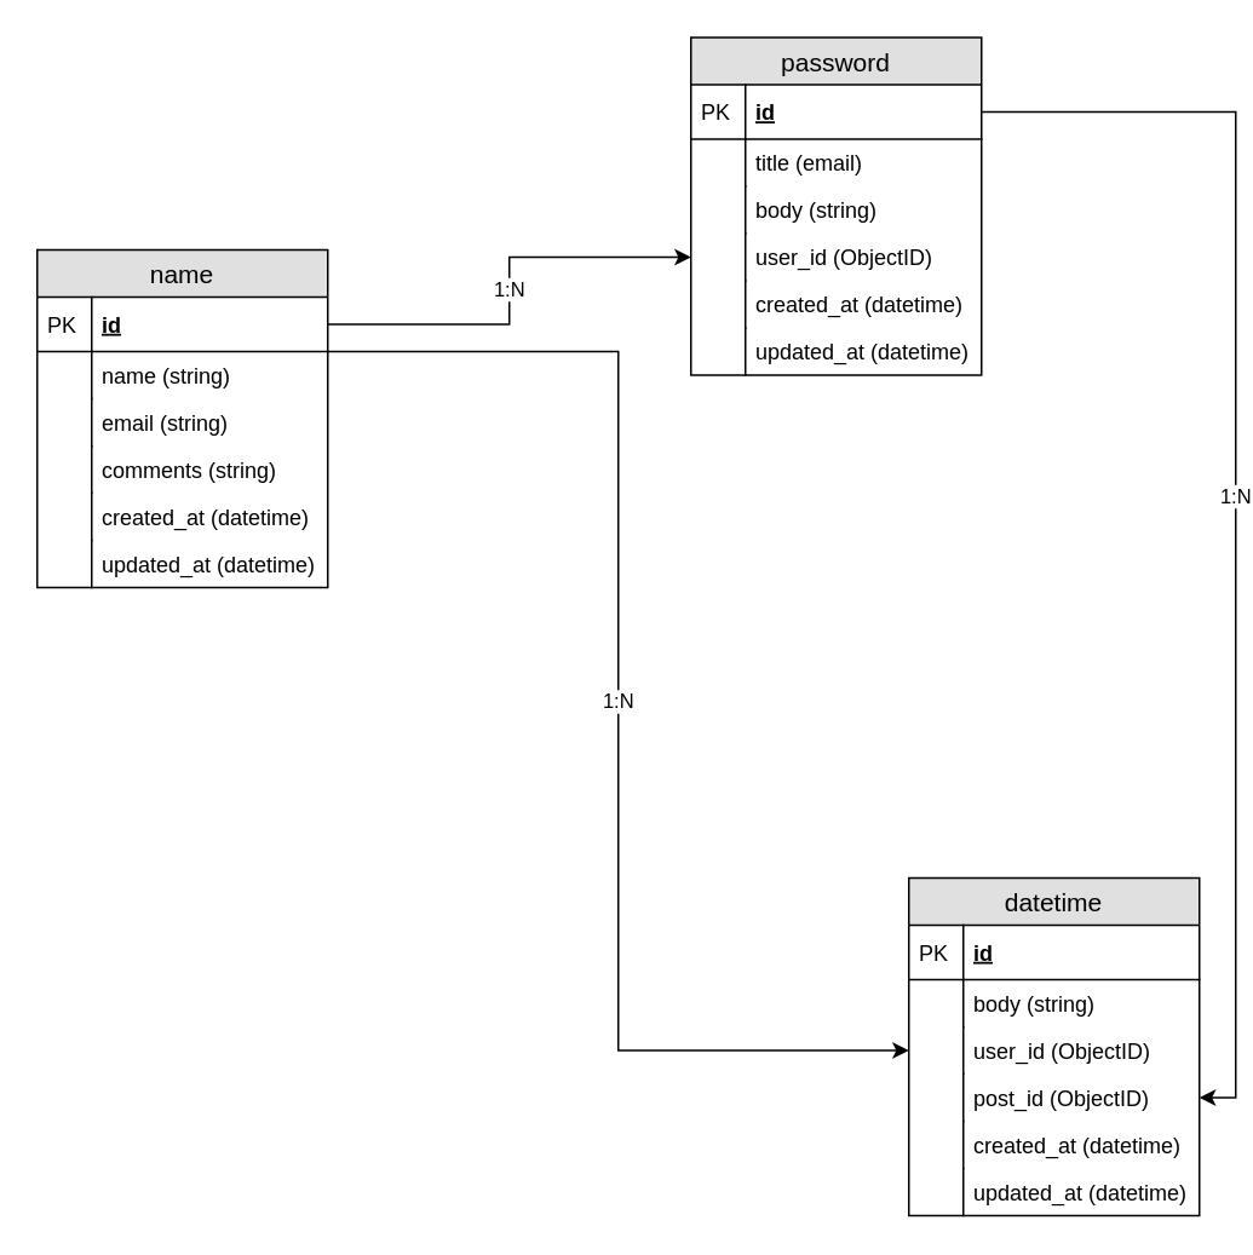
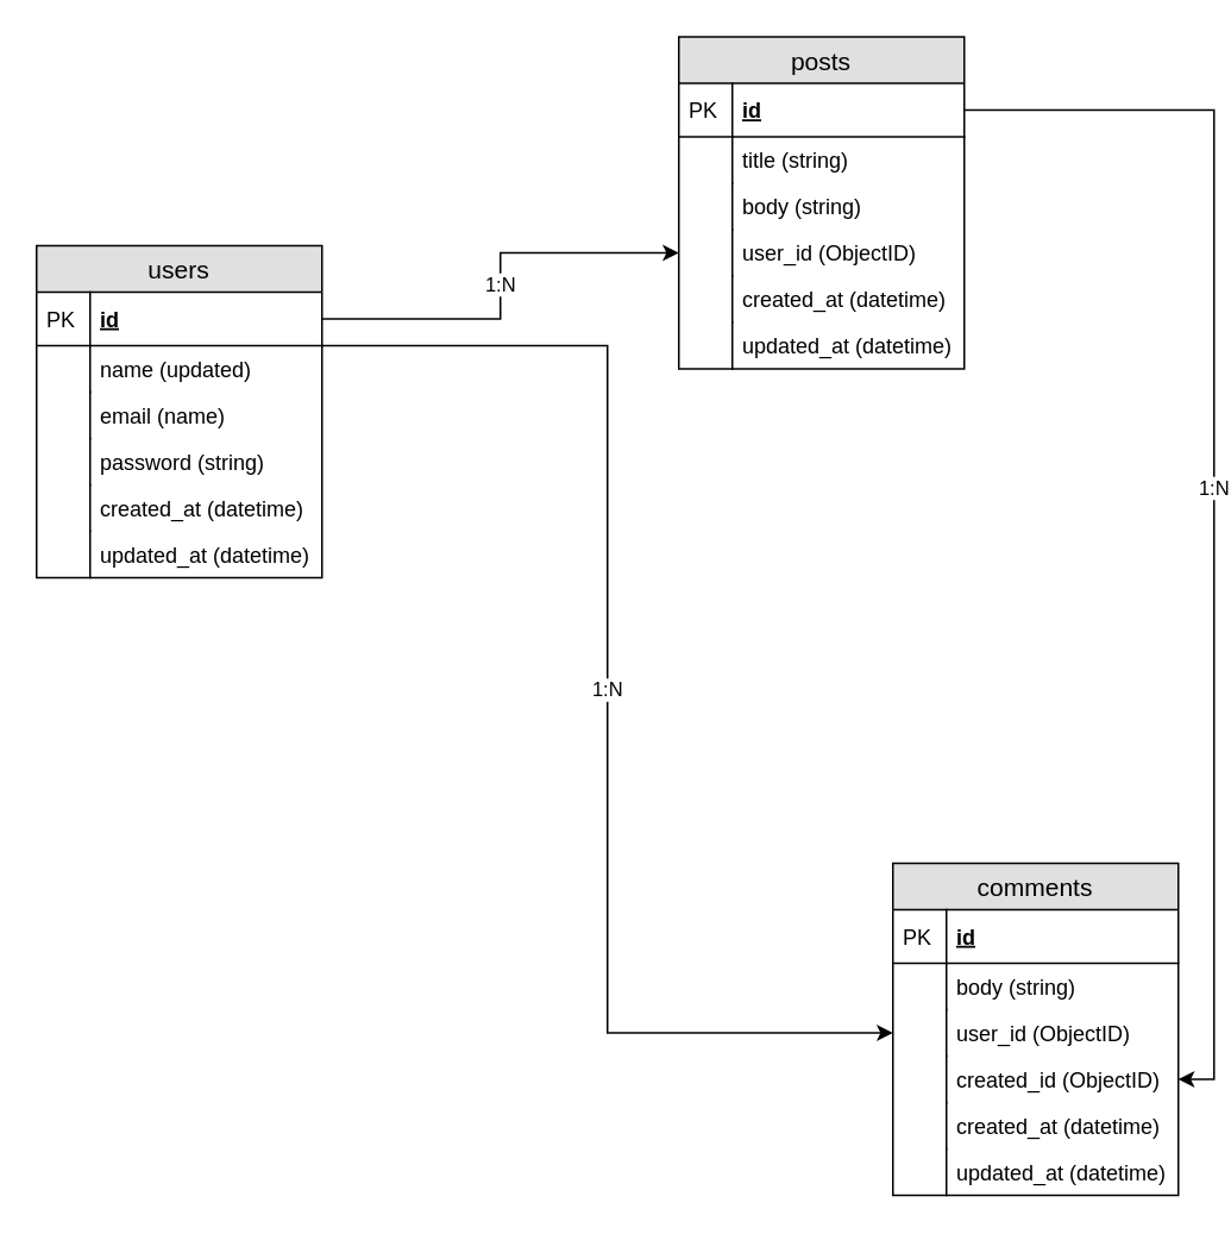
  <mxCell id="0" />
  <mxCell id="1" parent="0" />
- <mxCell id="2" value="name" style="swimlane;fontStyle=0;childLayout=stackLayout;horizontal=1;startSize=26;fillColor=#e0e0e0;horizontalStack=0;resizeParent=1;resizeParentMax=0;resizeLast=0;collapsible=1;marginBottom=0;swimlaneFillColor=#ffffff;align=center;fontSize=14;" parent="1" vertex="1"><mxGeometry x="20" y="137" width="160" height="186" as="geometry" /></mxCell>
+ <mxCell id="2" value="users" style="swimlane;fontStyle=0;childLayout=stackLayout;horizontal=1;startSize=26;fillColor=#e0e0e0;horizontalStack=0;resizeParent=1;resizeParentMax=0;resizeLast=0;collapsible=1;marginBottom=0;swimlaneFillColor=#ffffff;align=center;fontSize=14;" parent="1" vertex="1"><mxGeometry x="20" y="137" width="160" height="186" as="geometry" /></mxCell>
  <mxCell id="3" value="id" style="shape=partialRectangle;top=0;left=0;right=0;bottom=1;align=left;verticalAlign=middle;fillColor=none;spacingLeft=34;spacingRight=4;overflow=hidden;rotatable=0;points=[[0,0.5],[1,0.5]];portConstraint=eastwest;dropTarget=0;fontStyle=5;fontSize=12;" parent="2" vertex="1"><mxGeometry y="26" width="160" height="30" as="geometry" /></mxCell>
  <mxCell id="4" value="PK" style="shape=partialRectangle;top=0;left=0;bottom=0;fillColor=none;align=left;verticalAlign=middle;spacingLeft=4;spacingRight=4;overflow=hidden;rotatable=0;points=[];portConstraint=eastwest;part=1;fontSize=12;" parent="3" vertex="1" connectable="0"><mxGeometry width="30" height="30" as="geometry" /></mxCell>
- <mxCell id="5" value="name (string)" style="shape=partialRectangle;top=0;left=0;right=0;bottom=0;align=left;verticalAlign=top;fillColor=none;spacingLeft=34;spacingRight=4;overflow=hidden;rotatable=0;points=[[0,0.5],[1,0.5]];portConstraint=eastwest;dropTarget=0;fontSize=12;" parent="2" vertex="1"><mxGeometry y="56" width="160" height="26" as="geometry" /></mxCell>
+ <mxCell id="5" value="name (updated)" style="shape=partialRectangle;top=0;left=0;right=0;bottom=0;align=left;verticalAlign=top;fillColor=none;spacingLeft=34;spacingRight=4;overflow=hidden;rotatable=0;points=[[0,0.5],[1,0.5]];portConstraint=eastwest;dropTarget=0;fontSize=12;" parent="2" vertex="1"><mxGeometry y="56" width="160" height="26" as="geometry" /></mxCell>
  <mxCell id="6" value="" style="shape=partialRectangle;top=0;left=0;bottom=0;fillColor=none;align=left;verticalAlign=top;spacingLeft=4;spacingRight=4;overflow=hidden;rotatable=0;points=[];portConstraint=eastwest;part=1;fontSize=12;" parent="5" vertex="1" connectable="0"><mxGeometry width="30" height="26" as="geometry" /></mxCell>
- <mxCell id="7" value="email (string)" style="shape=partialRectangle;top=0;left=0;right=0;bottom=0;align=left;verticalAlign=top;fillColor=none;spacingLeft=34;spacingRight=4;overflow=hidden;rotatable=0;points=[[0,0.5],[1,0.5]];portConstraint=eastwest;dropTarget=0;fontSize=12;" parent="2" vertex="1"><mxGeometry y="82" width="160" height="26" as="geometry" /></mxCell>
+ <mxCell id="7" value="email (name)" style="shape=partialRectangle;top=0;left=0;right=0;bottom=0;align=left;verticalAlign=top;fillColor=none;spacingLeft=34;spacingRight=4;overflow=hidden;rotatable=0;points=[[0,0.5],[1,0.5]];portConstraint=eastwest;dropTarget=0;fontSize=12;" parent="2" vertex="1"><mxGeometry y="82" width="160" height="26" as="geometry" /></mxCell>
  <mxCell id="8" value="" style="shape=partialRectangle;top=0;left=0;bottom=0;fillColor=none;align=left;verticalAlign=top;spacingLeft=4;spacingRight=4;overflow=hidden;rotatable=0;points=[];portConstraint=eastwest;part=1;fontSize=12;" parent="7" vertex="1" connectable="0"><mxGeometry width="30" height="26" as="geometry" /></mxCell>
- <mxCell id="9" value="comments (string)" style="shape=partialRectangle;top=0;left=0;right=0;bottom=0;align=left;verticalAlign=top;fillColor=none;spacingLeft=34;spacingRight=4;overflow=hidden;rotatable=0;points=[[0,0.5],[1,0.5]];portConstraint=eastwest;dropTarget=0;fontSize=12;" parent="2" vertex="1"><mxGeometry y="108" width="160" height="26" as="geometry" /></mxCell>
+ <mxCell id="9" value="password (string)" style="shape=partialRectangle;top=0;left=0;right=0;bottom=0;align=left;verticalAlign=top;fillColor=none;spacingLeft=34;spacingRight=4;overflow=hidden;rotatable=0;points=[[0,0.5],[1,0.5]];portConstraint=eastwest;dropTarget=0;fontSize=12;" parent="2" vertex="1"><mxGeometry y="108" width="160" height="26" as="geometry" /></mxCell>
  <mxCell id="10" value="" style="shape=partialRectangle;top=0;left=0;bottom=0;fillColor=none;align=left;verticalAlign=top;spacingLeft=4;spacingRight=4;overflow=hidden;rotatable=0;points=[];portConstraint=eastwest;part=1;fontSize=12;" parent="9" vertex="1" connectable="0"><mxGeometry width="30" height="26" as="geometry" /></mxCell>
  <mxCell id="11" value="created_at (datetime)" style="shape=partialRectangle;top=0;left=0;right=0;bottom=0;align=left;verticalAlign=top;fillColor=none;spacingLeft=34;spacingRight=4;overflow=hidden;rotatable=0;points=[[0,0.5],[1,0.5]];portConstraint=eastwest;dropTarget=0;fontSize=12;" parent="2" vertex="1"><mxGeometry y="134" width="160" height="26" as="geometry" /></mxCell>
  <mxCell id="12" value="" style="shape=partialRectangle;top=0;left=0;bottom=0;fillColor=none;align=left;verticalAlign=top;spacingLeft=4;spacingRight=4;overflow=hidden;rotatable=0;points=[];portConstraint=eastwest;part=1;fontSize=12;" parent="11" vertex="1" connectable="0"><mxGeometry width="30" height="26" as="geometry" /></mxCell>
  <mxCell id="13" value="updated_at (datetime)" style="shape=partialRectangle;top=0;left=0;right=0;bottom=0;align=left;verticalAlign=top;fillColor=none;spacingLeft=34;spacingRight=4;overflow=hidden;rotatable=0;points=[[0,0.5],[1,0.5]];portConstraint=eastwest;dropTarget=0;fontSize=12;" parent="2" vertex="1"><mxGeometry y="160" width="160" height="26" as="geometry" /></mxCell>
  <mxCell id="14" value="" style="shape=partialRectangle;top=0;left=0;bottom=0;fillColor=none;align=left;verticalAlign=top;spacingLeft=4;spacingRight=4;overflow=hidden;rotatable=0;points=[];portConstraint=eastwest;part=1;fontSize=12;" parent="13" vertex="1" connectable="0"><mxGeometry width="30" height="26" as="geometry" /></mxCell>
- <mxCell id="15" value="password" style="swimlane;fontStyle=0;childLayout=stackLayout;horizontal=1;startSize=26;fillColor=#e0e0e0;horizontalStack=0;resizeParent=1;resizeParentMax=0;resizeLast=0;collapsible=1;marginBottom=0;swimlaneFillColor=#ffffff;align=center;fontSize=14;" parent="1" vertex="1"><mxGeometry x="380" y="20" width="160" height="186" as="geometry" /></mxCell>
+ <mxCell id="15" value="posts" style="swimlane;fontStyle=0;childLayout=stackLayout;horizontal=1;startSize=26;fillColor=#e0e0e0;horizontalStack=0;resizeParent=1;resizeParentMax=0;resizeLast=0;collapsible=1;marginBottom=0;swimlaneFillColor=#ffffff;align=center;fontSize=14;" parent="1" vertex="1"><mxGeometry x="380" y="20" width="160" height="186" as="geometry" /></mxCell>
  <mxCell id="16" value="id" style="shape=partialRectangle;top=0;left=0;right=0;bottom=1;align=left;verticalAlign=middle;fillColor=none;spacingLeft=34;spacingRight=4;overflow=hidden;rotatable=0;points=[[0,0.5],[1,0.5]];portConstraint=eastwest;dropTarget=0;fontStyle=5;fontSize=12;" parent="15" vertex="1"><mxGeometry y="26" width="160" height="30" as="geometry" /></mxCell>
  <mxCell id="17" value="PK" style="shape=partialRectangle;top=0;left=0;bottom=0;fillColor=none;align=left;verticalAlign=middle;spacingLeft=4;spacingRight=4;overflow=hidden;rotatable=0;points=[];portConstraint=eastwest;part=1;fontSize=12;" parent="16" vertex="1" connectable="0"><mxGeometry width="30" height="30" as="geometry" /></mxCell>
- <mxCell id="18" value="title (email)" style="shape=partialRectangle;top=0;left=0;right=0;bottom=0;align=left;verticalAlign=top;fillColor=none;spacingLeft=34;spacingRight=4;overflow=hidden;rotatable=0;points=[[0,0.5],[1,0.5]];portConstraint=eastwest;dropTarget=0;fontSize=12;" parent="15" vertex="1"><mxGeometry y="56" width="160" height="26" as="geometry" /></mxCell>
+ <mxCell id="18" value="title (string)" style="shape=partialRectangle;top=0;left=0;right=0;bottom=0;align=left;verticalAlign=top;fillColor=none;spacingLeft=34;spacingRight=4;overflow=hidden;rotatable=0;points=[[0,0.5],[1,0.5]];portConstraint=eastwest;dropTarget=0;fontSize=12;" parent="15" vertex="1"><mxGeometry y="56" width="160" height="26" as="geometry" /></mxCell>
  <mxCell id="19" value="" style="shape=partialRectangle;top=0;left=0;bottom=0;fillColor=none;align=left;verticalAlign=top;spacingLeft=4;spacingRight=4;overflow=hidden;rotatable=0;points=[];portConstraint=eastwest;part=1;fontSize=12;" parent="18" vertex="1" connectable="0"><mxGeometry width="30" height="26" as="geometry" /></mxCell>
  <mxCell id="20" value="body (string)" style="shape=partialRectangle;top=0;left=0;right=0;bottom=0;align=left;verticalAlign=top;fillColor=none;spacingLeft=34;spacingRight=4;overflow=hidden;rotatable=0;points=[[0,0.5],[1,0.5]];portConstraint=eastwest;dropTarget=0;fontSize=12;" parent="15" vertex="1"><mxGeometry y="82" width="160" height="26" as="geometry" /></mxCell>
  <mxCell id="21" value="" style="shape=partialRectangle;top=0;left=0;bottom=0;fillColor=none;align=left;verticalAlign=top;spacingLeft=4;spacingRight=4;overflow=hidden;rotatable=0;points=[];portConstraint=eastwest;part=1;fontSize=12;" parent="20" vertex="1" connectable="0"><mxGeometry width="30" height="26" as="geometry" /></mxCell>
  <mxCell id="22" value="user_id (ObjectID)" style="shape=partialRectangle;top=0;left=0;right=0;bottom=0;align=left;verticalAlign=top;fillColor=none;spacingLeft=34;spacingRight=4;overflow=hidden;rotatable=0;points=[[0,0.5],[1,0.5]];portConstraint=eastwest;dropTarget=0;fontSize=12;" parent="15" vertex="1"><mxGeometry y="108" width="160" height="26" as="geometry" /></mxCell>
  <mxCell id="23" value="" style="shape=partialRectangle;top=0;left=0;bottom=0;fillColor=none;align=left;verticalAlign=top;spacingLeft=4;spacingRight=4;overflow=hidden;rotatable=0;points=[];portConstraint=eastwest;part=1;fontSize=12;" parent="22" vertex="1" connectable="0"><mxGeometry width="30" height="26" as="geometry" /></mxCell>
  <mxCell id="24" value="created_at (datetime)" style="shape=partialRectangle;top=0;left=0;right=0;bottom=0;align=left;verticalAlign=top;fillColor=none;spacingLeft=34;spacingRight=4;overflow=hidden;rotatable=0;points=[[0,0.5],[1,0.5]];portConstraint=eastwest;dropTarget=0;fontSize=12;" parent="15" vertex="1"><mxGeometry y="134" width="160" height="26" as="geometry" /></mxCell>
  <mxCell id="25" value="" style="shape=partialRectangle;top=0;left=0;bottom=0;fillColor=none;align=left;verticalAlign=top;spacingLeft=4;spacingRight=4;overflow=hidden;rotatable=0;points=[];portConstraint=eastwest;part=1;fontSize=12;" parent="24" vertex="1" connectable="0"><mxGeometry width="30" height="26" as="geometry" /></mxCell>
  <mxCell id="26" value="updated_at (datetime)" style="shape=partialRectangle;top=0;left=0;right=0;bottom=0;align=left;verticalAlign=top;fillColor=none;spacingLeft=34;spacingRight=4;overflow=hidden;rotatable=0;points=[[0,0.5],[1,0.5]];portConstraint=eastwest;dropTarget=0;fontSize=12;" parent="15" vertex="1"><mxGeometry y="160" width="160" height="26" as="geometry" /></mxCell>
  <mxCell id="27" value="" style="shape=partialRectangle;top=0;left=0;bottom=0;fillColor=none;align=left;verticalAlign=top;spacingLeft=4;spacingRight=4;overflow=hidden;rotatable=0;points=[];portConstraint=eastwest;part=1;fontSize=12;" parent="26" vertex="1" connectable="0"><mxGeometry width="30" height="26" as="geometry" /></mxCell>
- <mxCell id="28" value="datetime" style="swimlane;fontStyle=0;childLayout=stackLayout;horizontal=1;startSize=26;fillColor=#e0e0e0;horizontalStack=0;resizeParent=1;resizeParentMax=0;resizeLast=0;collapsible=1;marginBottom=0;swimlaneFillColor=#ffffff;align=center;fontSize=14;" parent="1" vertex="1"><mxGeometry x="500" y="483" width="160" height="186" as="geometry" /></mxCell>
+ <mxCell id="28" value="comments" style="swimlane;fontStyle=0;childLayout=stackLayout;horizontal=1;startSize=26;fillColor=#e0e0e0;horizontalStack=0;resizeParent=1;resizeParentMax=0;resizeLast=0;collapsible=1;marginBottom=0;swimlaneFillColor=#ffffff;align=center;fontSize=14;" parent="1" vertex="1"><mxGeometry x="500" y="483" width="160" height="186" as="geometry" /></mxCell>
  <mxCell id="29" value="id" style="shape=partialRectangle;top=0;left=0;right=0;bottom=1;align=left;verticalAlign=middle;fillColor=none;spacingLeft=34;spacingRight=4;overflow=hidden;rotatable=0;points=[[0,0.5],[1,0.5]];portConstraint=eastwest;dropTarget=0;fontStyle=5;fontSize=12;" parent="28" vertex="1"><mxGeometry y="26" width="160" height="30" as="geometry" /></mxCell>
  <mxCell id="30" value="PK" style="shape=partialRectangle;top=0;left=0;bottom=0;fillColor=none;align=left;verticalAlign=middle;spacingLeft=4;spacingRight=4;overflow=hidden;rotatable=0;points=[];portConstraint=eastwest;part=1;fontSize=12;" parent="29" vertex="1" connectable="0"><mxGeometry width="30" height="30" as="geometry" /></mxCell>
  <mxCell id="31" value="body (string)" style="shape=partialRectangle;top=0;left=0;right=0;bottom=0;align=left;verticalAlign=top;fillColor=none;spacingLeft=34;spacingRight=4;overflow=hidden;rotatable=0;points=[[0,0.5],[1,0.5]];portConstraint=eastwest;dropTarget=0;fontSize=12;" parent="28" vertex="1"><mxGeometry y="56" width="160" height="26" as="geometry" /></mxCell>
  <mxCell id="32" value="" style="shape=partialRectangle;top=0;left=0;bottom=0;fillColor=none;align=left;verticalAlign=top;spacingLeft=4;spacingRight=4;overflow=hidden;rotatable=0;points=[];portConstraint=eastwest;part=1;fontSize=12;" parent="31" vertex="1" connectable="0"><mxGeometry width="30" height="26" as="geometry" /></mxCell>
  <mxCell id="33" value="user_id (ObjectID)" style="shape=partialRectangle;top=0;left=0;right=0;bottom=0;align=left;verticalAlign=top;fillColor=none;spacingLeft=34;spacingRight=4;overflow=hidden;rotatable=0;points=[[0,0.5],[1,0.5]];portConstraint=eastwest;dropTarget=0;fontSize=12;" parent="28" vertex="1"><mxGeometry y="82" width="160" height="26" as="geometry" /></mxCell>
  <mxCell id="34" value="" style="shape=partialRectangle;top=0;left=0;bottom=0;fillColor=none;align=left;verticalAlign=top;spacingLeft=4;spacingRight=4;overflow=hidden;rotatable=0;points=[];portConstraint=eastwest;part=1;fontSize=12;" parent="33" vertex="1" connectable="0"><mxGeometry width="30" height="26" as="geometry" /></mxCell>
- <mxCell id="35" value="post_id (ObjectID)" style="shape=partialRectangle;top=0;left=0;right=0;bottom=0;align=left;verticalAlign=top;fillColor=none;spacingLeft=34;spacingRight=4;overflow=hidden;rotatable=0;points=[[0,0.5],[1,0.5]];portConstraint=eastwest;dropTarget=0;fontSize=12;" parent="28" vertex="1"><mxGeometry y="108" width="160" height="26" as="geometry" /></mxCell>
+ <mxCell id="35" value="created_id (ObjectID)" style="shape=partialRectangle;top=0;left=0;right=0;bottom=0;align=left;verticalAlign=top;fillColor=none;spacingLeft=34;spacingRight=4;overflow=hidden;rotatable=0;points=[[0,0.5],[1,0.5]];portConstraint=eastwest;dropTarget=0;fontSize=12;" parent="28" vertex="1"><mxGeometry y="108" width="160" height="26" as="geometry" /></mxCell>
  <mxCell id="36" value="" style="shape=partialRectangle;top=0;left=0;bottom=0;fillColor=none;align=left;verticalAlign=top;spacingLeft=4;spacingRight=4;overflow=hidden;rotatable=0;points=[];portConstraint=eastwest;part=1;fontSize=12;" parent="35" vertex="1" connectable="0"><mxGeometry width="30" height="26" as="geometry" /></mxCell>
  <mxCell id="37" value="created_at (datetime)" style="shape=partialRectangle;top=0;left=0;right=0;bottom=0;align=left;verticalAlign=top;fillColor=none;spacingLeft=34;spacingRight=4;overflow=hidden;rotatable=0;points=[[0,0.5],[1,0.5]];portConstraint=eastwest;dropTarget=0;fontSize=12;" parent="28" vertex="1"><mxGeometry y="134" width="160" height="26" as="geometry" /></mxCell>
  <mxCell id="38" value="" style="shape=partialRectangle;top=0;left=0;bottom=0;fillColor=none;align=left;verticalAlign=top;spacingLeft=4;spacingRight=4;overflow=hidden;rotatable=0;points=[];portConstraint=eastwest;part=1;fontSize=12;" parent="37" vertex="1" connectable="0"><mxGeometry width="30" height="26" as="geometry" /></mxCell>
  <mxCell id="39" value="updated_at (datetime)" style="shape=partialRectangle;top=0;left=0;right=0;bottom=0;align=left;verticalAlign=top;fillColor=none;spacingLeft=34;spacingRight=4;overflow=hidden;rotatable=0;points=[[0,0.5],[1,0.5]];portConstraint=eastwest;dropTarget=0;fontSize=12;" parent="28" vertex="1"><mxGeometry y="160" width="160" height="26" as="geometry" /></mxCell>
  <mxCell id="40" value="" style="shape=partialRectangle;top=0;left=0;bottom=0;fillColor=none;align=left;verticalAlign=top;spacingLeft=4;spacingRight=4;overflow=hidden;rotatable=0;points=[];portConstraint=eastwest;part=1;fontSize=12;" parent="39" vertex="1" connectable="0"><mxGeometry width="30" height="26" as="geometry" /></mxCell>
  <mxCell id="41" value="1:N" style="edgeStyle=orthogonalEdgeStyle;rounded=0;orthogonalLoop=1;jettySize=auto;html=1;entryX=0;entryY=0.5;entryDx=0;entryDy=0;" parent="1" source="3" target="22" edge="1"><mxGeometry relative="1" as="geometry" /></mxCell>
  <mxCell id="42" value="1:N" style="edgeStyle=orthogonalEdgeStyle;rounded=0;orthogonalLoop=1;jettySize=auto;html=1;entryX=0;entryY=0.5;entryDx=0;entryDy=0;" parent="1" source="3" target="33" edge="1"><mxGeometry relative="1" as="geometry"><Array as="points"><mxPoint x="340" y="193" /><mxPoint x="340" y="578" /></Array></mxGeometry></mxCell>
  <mxCell id="43" value="1:N" style="edgeStyle=orthogonalEdgeStyle;rounded=0;orthogonalLoop=1;jettySize=auto;html=1;entryX=1;entryY=0.5;entryDx=0;entryDy=0;" parent="1" source="16" target="35" edge="1"><mxGeometry relative="1" as="geometry" /></mxCell>
